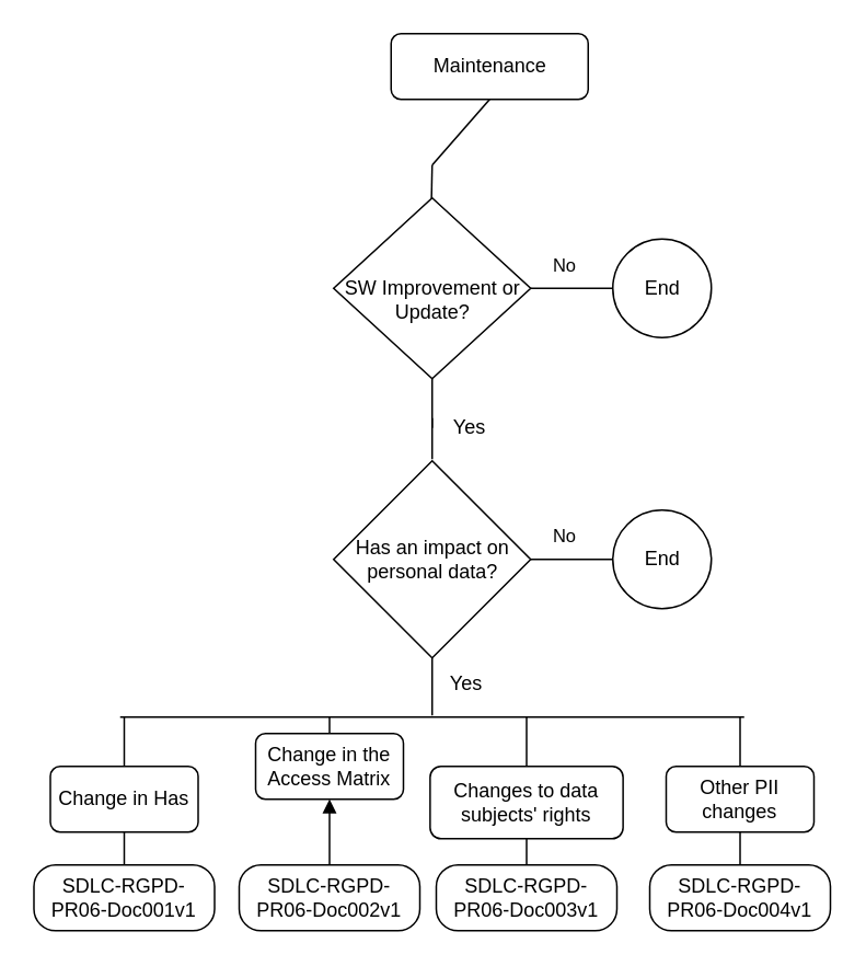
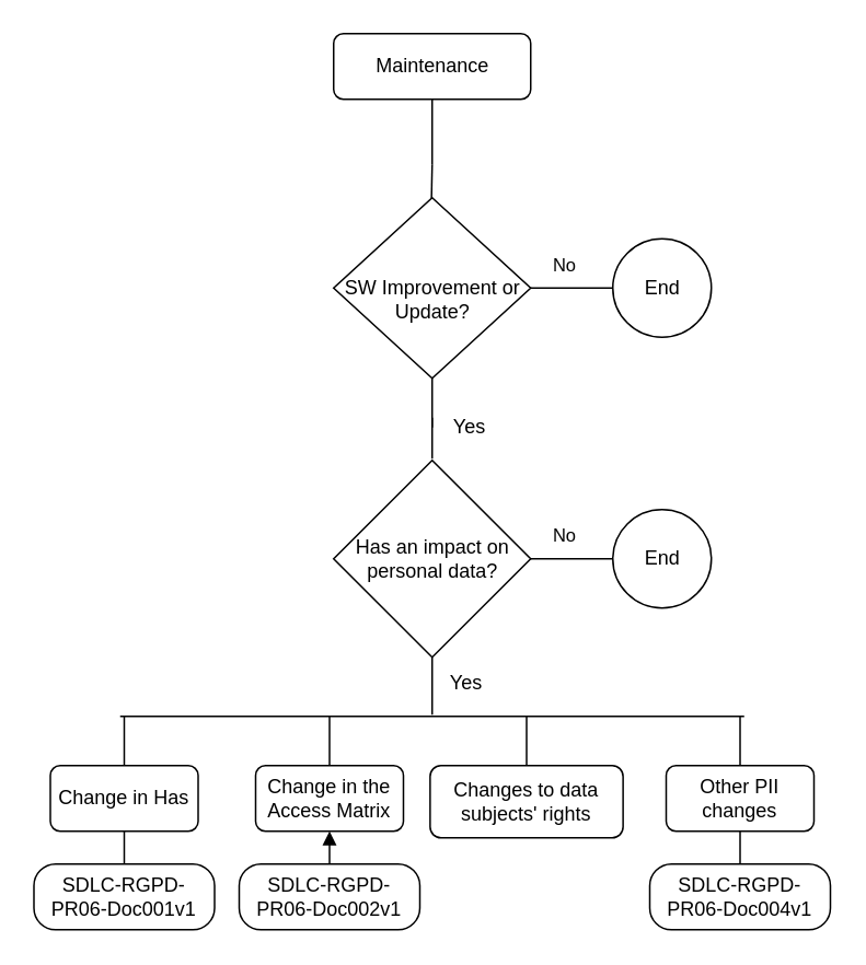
  <mxCell id="0" />
  <mxCell id="1" parent="0" />
- <mxCell id="2" value="Maintenance" style="rounded=1;whiteSpace=wrap;html=1;fontSize=12;glass=0;strokeWidth=1;shadow=0;" parent="1" vertex="1"><mxGeometry x="237.5" y="20" width="120" height="40" as="geometry" /></mxCell>
+ <mxCell id="2" value="Maintenance" style="rounded=1;whiteSpace=wrap;html=1;fontSize=12;glass=0;strokeWidth=1;shadow=0;" parent="1" vertex="1"><mxGeometry x="202.5" y="20" width="120" height="40" as="geometry" /></mxCell>
  <mxCell id="3" value="" style="endArrow=none;html=1;entryX=0.5;entryY=0;entryDx=0;entryDy=0;" parent="1" edge="1"><mxGeometry width="50" height="50" relative="1" as="geometry"><mxPoint x="262.5" y="100" as="sourcePoint" /><mxPoint x="262" y="125" as="targetPoint" /></mxGeometry></mxCell>
  <mxCell id="4" value="" style="endArrow=none;html=1;exitX=0.5;exitY=1;exitDx=0;exitDy=0;" parent="1" source="2" edge="1"><mxGeometry width="50" height="50" relative="1" as="geometry"><mxPoint x="182.5" y="110" as="sourcePoint" /><mxPoint x="262.5" y="100" as="targetPoint" /></mxGeometry></mxCell>
  <mxCell id="5" value="SDLC-RGPD-PR06-Doc001v1" style="rounded=1;whiteSpace=wrap;html=1;fontSize=12;glass=0;strokeWidth=1;shadow=0;arcSize=33;" parent="1" vertex="1"><mxGeometry x="20" y="526" width="110" height="40" as="geometry" /></mxCell>
  <mxCell id="6" value="" style="endArrow=none;html=1;entryX=0.5;entryY=1;entryDx=0;entryDy=0;" parent="1" source="35" edge="1"><mxGeometry width="50" height="50" relative="1" as="geometry"><mxPoint x="262.5" y="210" as="sourcePoint" /><mxPoint x="262.5" y="165" as="targetPoint" /></mxGeometry></mxCell>
  <mxCell id="7" value="" style="endArrow=none;html=1;entryX=1;entryY=0.5;entryDx=0;entryDy=0;" parent="1" source="9" edge="1"><mxGeometry width="50" height="50" relative="1" as="geometry"><mxPoint x="352.5" y="175" as="sourcePoint" /><mxPoint x="322.5" y="175" as="targetPoint" /></mxGeometry></mxCell>
  <mxCell id="8" value="No" style="edgeLabel;html=1;align=center;verticalAlign=middle;resizable=0;points=[];" parent="7" vertex="1" connectable="0"><mxGeometry x="0.56" y="-3" relative="1" as="geometry"><mxPoint x="9" y="-12" as="offset" /></mxGeometry></mxCell>
  <mxCell id="9" value="End" style="ellipse;whiteSpace=wrap;html=1;" parent="1" vertex="1"><mxGeometry x="372.5" y="145" width="60" height="60" as="geometry" /></mxCell>
  <mxCell id="10" value="Sim" style="text;html=1;align=center;verticalAlign=middle;resizable=0;points=[];autosize=1;" parent="1" vertex="1"><mxGeometry x="262.5" y="180" width="40" height="20" as="geometry" /></mxCell>
  <mxCell id="11" value="" style="endArrow=none;html=1;entryX=1;entryY=0.5;entryDx=0;entryDy=0;" parent="1" edge="1"><mxGeometry width="50" height="50" relative="1" as="geometry"><mxPoint x="372.5" y="340" as="sourcePoint" /><mxPoint x="322.5" y="340" as="targetPoint" /></mxGeometry></mxCell>
  <mxCell id="12" value="No" style="edgeLabel;html=1;align=center;verticalAlign=middle;resizable=0;points=[];" parent="11" vertex="1" connectable="0"><mxGeometry x="0.56" y="-3" relative="1" as="geometry"><mxPoint x="9" y="-12" as="offset" /></mxGeometry></mxCell>
  <mxCell id="13" value="" style="endArrow=none;html=1;" parent="1" edge="1"><mxGeometry width="50" height="50" relative="1" as="geometry"><mxPoint x="262.5" y="254" as="sourcePoint" /><mxPoint x="262.5" y="279" as="targetPoint" /></mxGeometry></mxCell>
  <mxCell id="14" value="" style="endArrow=none;html=1;" parent="1" edge="1"><mxGeometry width="50" height="50" relative="1" as="geometry"><mxPoint x="262.5" y="435" as="sourcePoint" /><mxPoint x="262.5" y="400" as="targetPoint" /></mxGeometry></mxCell>
  <mxCell id="15" value="&lt;div&gt;&lt;span&gt;Change in Has&lt;/span&gt;&lt;br&gt;&lt;/div&gt;" style="rounded=1;whiteSpace=wrap;html=1;fontSize=12;glass=0;strokeWidth=1;shadow=0;" parent="1" vertex="1"><mxGeometry x="30" y="466" width="90" height="40" as="geometry" /></mxCell>
  <mxCell id="16" value="" style="endArrow=none;html=1;" parent="1" source="15" edge="1"><mxGeometry width="50" height="50" relative="1" as="geometry"><mxPoint x="210" y="446" as="sourcePoint" /><mxPoint x="75" y="436" as="targetPoint" /></mxGeometry></mxCell>
- <mxCell id="17" value="&lt;div&gt;&lt;span&gt;Change in the Access Matrix&lt;/span&gt;&lt;br&gt;&lt;/div&gt;" style="rounded=1;whiteSpace=wrap;html=1;fontSize=12;glass=0;strokeWidth=1;shadow=0;" parent="1" vertex="1"><mxGeometry x="155" y="446" width="90" height="40" as="geometry" /></mxCell>
+ <mxCell id="17" value="&lt;div&gt;&lt;span&gt;Change in the Access Matrix&lt;/span&gt;&lt;br&gt;&lt;/div&gt;" style="rounded=1;whiteSpace=wrap;html=1;fontSize=12;glass=0;strokeWidth=1;shadow=0;" parent="1" vertex="1"><mxGeometry x="155" y="466" width="90" height="40" as="geometry" /></mxCell>
  <mxCell id="18" value="" style="endArrow=none;html=1;" parent="1" source="17" edge="1"><mxGeometry width="50" height="50" relative="1" as="geometry"><mxPoint x="335" y="446" as="sourcePoint" /><mxPoint x="200" y="436" as="targetPoint" /></mxGeometry></mxCell>
  <mxCell id="19" value="&lt;div&gt;&lt;span&gt;Changes to data subjects' rights&lt;/span&gt;&lt;br&gt;&lt;/div&gt;" style="rounded=1;whiteSpace=wrap;html=1;fontSize=12;glass=0;strokeWidth=1;shadow=0;" parent="1" vertex="1"><mxGeometry x="261.25" y="466" width="117.5" height="44" as="geometry" /></mxCell>
  <mxCell id="20" value="" style="endArrow=none;html=1;" parent="1" source="19" edge="1"><mxGeometry width="50" height="50" relative="1" as="geometry"><mxPoint x="435" y="446" as="sourcePoint" /><mxPoint x="320" y="436" as="targetPoint" /></mxGeometry></mxCell>
  <mxCell id="21" value="Yes" style="text;html=1;align=center;verticalAlign=middle;resizable=0;points=[];autosize=1;" parent="1" vertex="1"><mxGeometry x="267.5" y="406" width="30" height="20" as="geometry" /></mxCell>
  <mxCell id="22" value="" style="endArrow=none;html=1;entryX=0.5;entryY=1;entryDx=0;entryDy=0;" parent="1" target="15" edge="1"><mxGeometry width="50" height="50" relative="1" as="geometry"><mxPoint x="75" y="526" as="sourcePoint" /><mxPoint x="85" y="446" as="targetPoint" /></mxGeometry></mxCell>
  <mxCell id="23" value="SDLC-RGPD-PR06-Doc002v1" style="rounded=1;whiteSpace=wrap;html=1;fontSize=12;glass=0;strokeWidth=1;shadow=0;arcSize=33;" parent="1" vertex="1"><mxGeometry x="145" y="526" width="110" height="40" as="geometry" /></mxCell>
  <mxCell id="24" value="" style="endArrow=block;html=1;entryX=0.5;entryY=1;entryDx=0;entryDy=0;" parent="1" source="23" target="17" edge="1"><mxGeometry width="50" height="50" relative="1" as="geometry"><mxPoint x="210" y="476" as="sourcePoint" /><mxPoint x="210" y="446" as="targetPoint" /></mxGeometry></mxCell>
- <mxCell id="25" value="SDLC-RGPD-PR06-Doc003v1" style="rounded=1;whiteSpace=wrap;html=1;fontSize=12;glass=0;strokeWidth=1;shadow=0;arcSize=33;" parent="1" vertex="1"><mxGeometry x="265" y="526" width="110" height="40" as="geometry" /></mxCell>
- <mxCell id="26" value="" style="endArrow=none;html=1;" parent="1" source="25" target="19" edge="1"><mxGeometry width="50" height="50" relative="1" as="geometry"><mxPoint x="330" y="476" as="sourcePoint" /><mxPoint x="320" y="506" as="targetPoint" /></mxGeometry></mxCell>
  <mxCell id="27" value="&lt;div&gt;&lt;span&gt;Other PII changes&lt;/span&gt;&lt;br&gt;&lt;/div&gt;" style="rounded=1;whiteSpace=wrap;html=1;fontSize=12;glass=0;strokeWidth=1;shadow=0;" parent="1" vertex="1"><mxGeometry x="405" y="466" width="90" height="40" as="geometry" /></mxCell>
  <mxCell id="28" value="" style="endArrow=none;html=1;" parent="1" source="27" edge="1"><mxGeometry width="50" height="50" relative="1" as="geometry"><mxPoint x="565" y="446" as="sourcePoint" /><mxPoint x="450" y="436" as="targetPoint" /></mxGeometry></mxCell>
  <mxCell id="29" value="SDLC-RGPD-PR06-Doc004v1" style="rounded=1;whiteSpace=wrap;html=1;fontSize=12;glass=0;strokeWidth=1;shadow=0;arcSize=33;" parent="1" vertex="1"><mxGeometry x="395" y="526" width="110" height="40" as="geometry" /></mxCell>
  <mxCell id="30" value="" style="endArrow=none;html=1;entryX=0.5;entryY=1;entryDx=0;entryDy=0;" parent="1" source="29" edge="1"><mxGeometry width="50" height="50" relative="1" as="geometry"><mxPoint x="460" y="476" as="sourcePoint" /><mxPoint x="450" y="506" as="targetPoint" /></mxGeometry></mxCell>
  <mxCell id="31" value="" style="endArrow=none;html=1;" parent="1" edge="1"><mxGeometry width="50" height="50" relative="1" as="geometry"><mxPoint x="72.5" y="436" as="sourcePoint" /><mxPoint x="452.5" y="436" as="targetPoint" /></mxGeometry></mxCell>
  <mxCell id="32" value="End" style="ellipse;whiteSpace=wrap;html=1;" parent="1" vertex="1"><mxGeometry x="372.5" y="310" width="60" height="60" as="geometry" /></mxCell>
  <mxCell id="33" value="" style="endArrow=none;html=1;" parent="1" edge="1"><mxGeometry width="50" height="50" relative="1" as="geometry"><mxPoint x="262.5" y="285" as="sourcePoint" /><mxPoint x="262.5" y="305" as="targetPoint" /></mxGeometry></mxCell>
  <mxCell id="34" value="&lt;div&gt;&lt;span&gt;Has an impact on personal data?&lt;/span&gt;&lt;br&gt;&lt;/div&gt;" style="rhombus;whiteSpace=wrap;html=1;" parent="1" vertex="1"><mxGeometry x="202.5" y="280" width="120" height="120" as="geometry" /></mxCell>
  <mxCell id="35" value="&lt;div&gt;&lt;span&gt;&lt;br&gt;&lt;/span&gt;&lt;/div&gt;&lt;div&gt;&lt;span&gt;SW Improvement or Update?&lt;/span&gt;&lt;br&gt;&lt;/div&gt;" style="rhombus;whiteSpace=wrap;html=1;" parent="1" vertex="1"><mxGeometry x="202.5" y="120" width="120" height="110" as="geometry" /></mxCell>
  <mxCell id="36" value="" style="endArrow=none;html=1;entryX=0.5;entryY=1;entryDx=0;entryDy=0;" parent="1" target="35" edge="1"><mxGeometry width="50" height="50" relative="1" as="geometry"><mxPoint x="262.5" y="260" as="sourcePoint" /><mxPoint x="262.5" y="165" as="targetPoint" /></mxGeometry></mxCell>
  <mxCell id="37" value="Yes" style="text;html=1;align=center;verticalAlign=middle;resizable=0;points=[];autosize=1;" parent="1" vertex="1"><mxGeometry x="270" y="250" width="30" height="20" as="geometry" /></mxCell>
